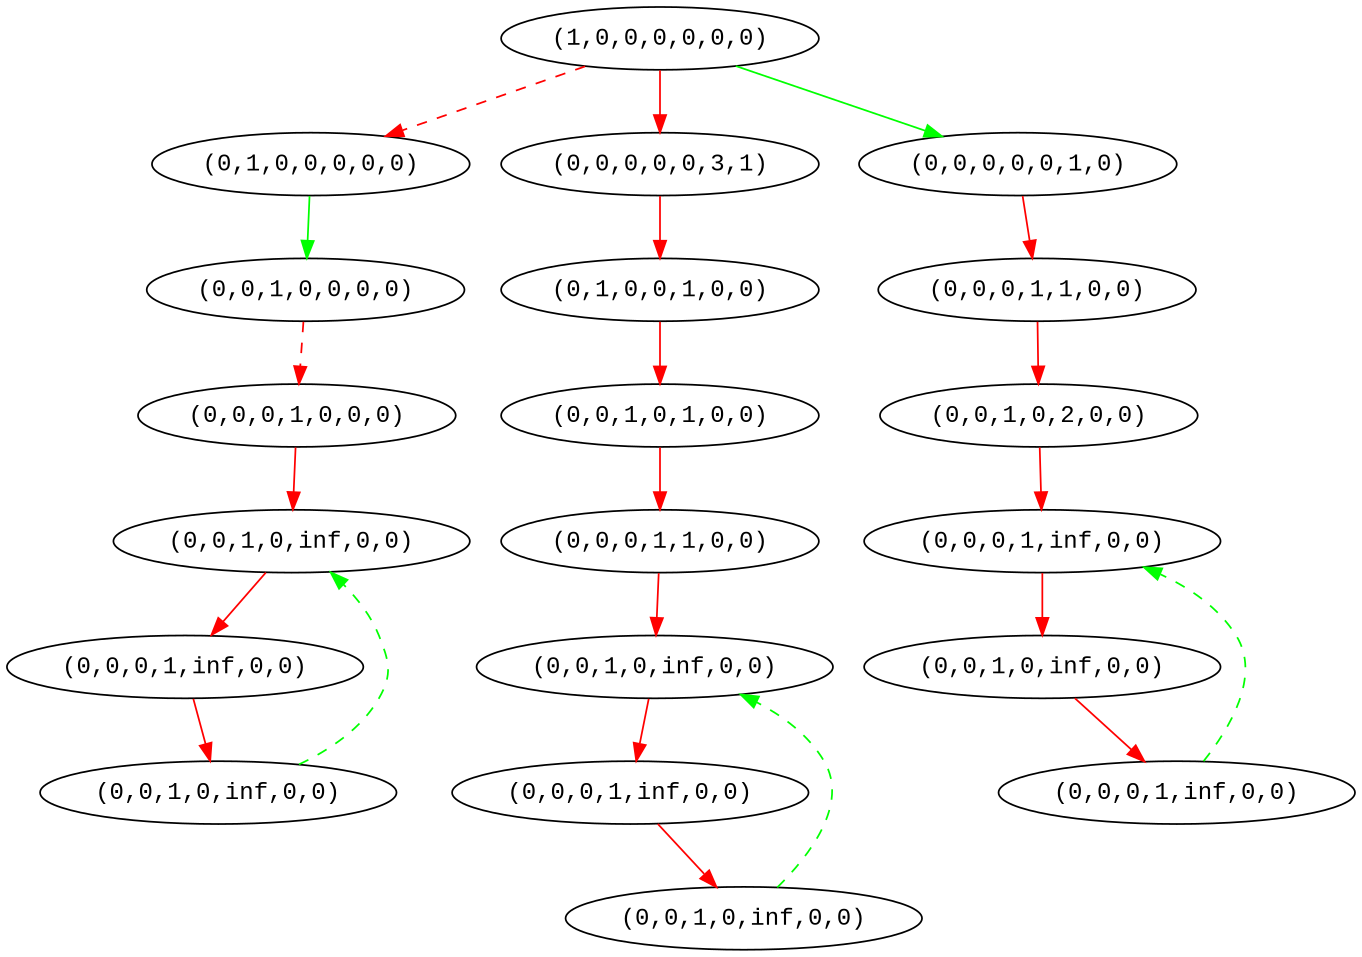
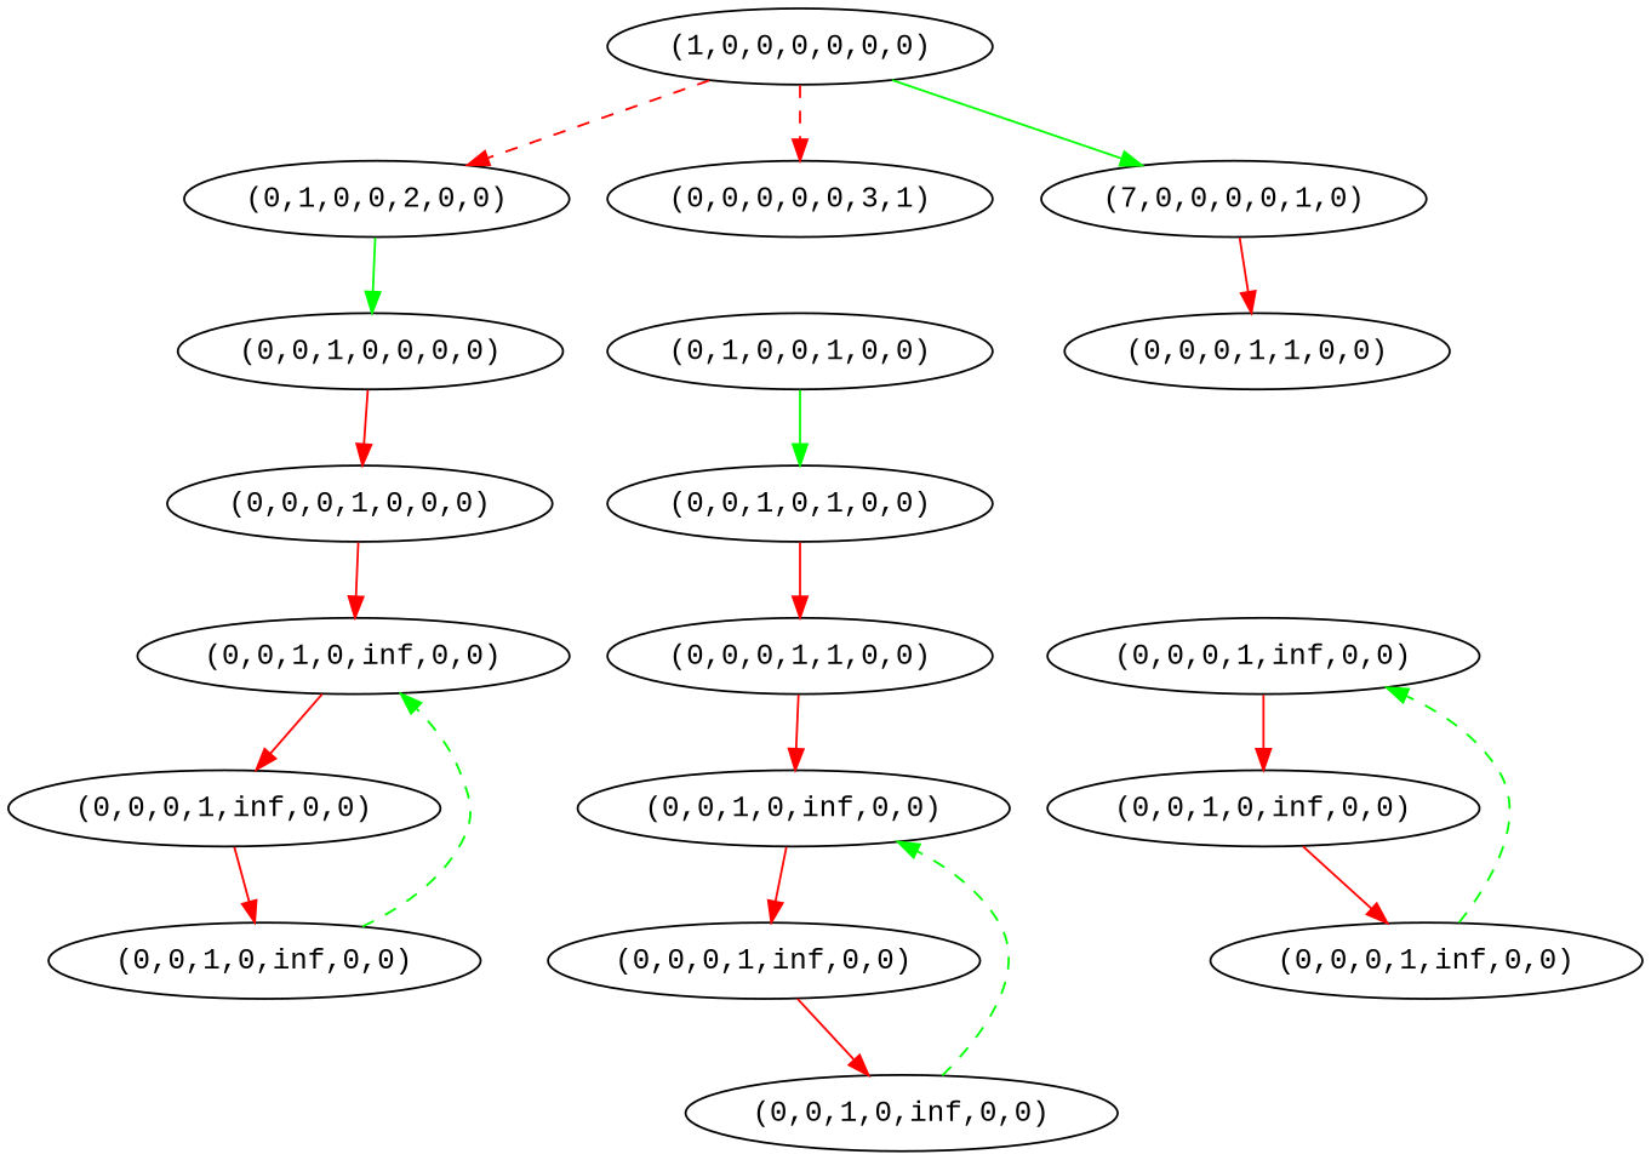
  digraph {
    fontname="Liberation Mono"
    node [fontname="Liberation Mono"]
    edge [color=red fontname="Liberation Mono"]
    n1 [label="(1,0,0,0,0,0,0)"]
-   n2 [label="(0,1,0,0,0,0,0)"]
+   n2 [label="(0,1,0,0,2,0,0)"]
    n3 [label="(0,0,0,0,0,3,1)"]
-   n4 [label="(0,0,0,0,0,1,0)"]
+   n4 [label="(7,0,0,0,0,1,0)"]
    n5 [label="(0,0,1,0,0,0,0)"]
    n6 [label="(0,1,0,0,1,0,0)"]
    n7 [label="(0,0,0,1,1,0,0)"]
    n8 [label="(0,0,0,1,0,0,0)"]
    n9 [label="(0,0,1,0,1,0,0)"]
-   n10 [label="(0,0,1,0,2,0,0)"]
    n11 [label="(0,0,0,1,inf,0,0)"]
    n12 [label="(0,0,1,0,inf,0,0)"]
    n13 [label="(0,0,0,1,inf,0,0)"]
    n14 [label="(0,0,0,1,1,0,0)"]
    n15 [label="(0,0,1,0,inf,0,0)"]
    n16 [label="(0,0,0,1,inf,0,0)"]
    n17 [label="(0,0,1,0,inf,0,0)"]
    n18 [label="(0,0,1,0,inf,0,0)"]
    n19 [label="(0,0,0,1,inf,0,0)"]
    n20 [label="(0,0,1,0,inf,0,0)"]
    n1 -> n2 [style=dashed]
-   n1 -> n3
+   n1 -> n3 [style=dashed]
    n1 -> n4 [color=green]
    n2 -> n5 [color=green]
-   n3 -> n6
    n4 -> n7
-   n5 -> n8 [style=dashed]
-   n6 -> n9
-   n7 -> n10
+   n5 -> n8
+   n6 -> n9 [color=green]
    n8 -> n18
    n9 -> n14
-   n10 -> n11
    n11 -> n12
    n12 -> n13
    n13 -> n11 [color=green style=dashed]
    n14 -> n15
    n15 -> n16
    n16 -> n17
    n17 -> n15 [color=green style=dashed]
    n18 -> n19
    n19 -> n20
    n20 -> n18 [color=green style=dashed]
  }
